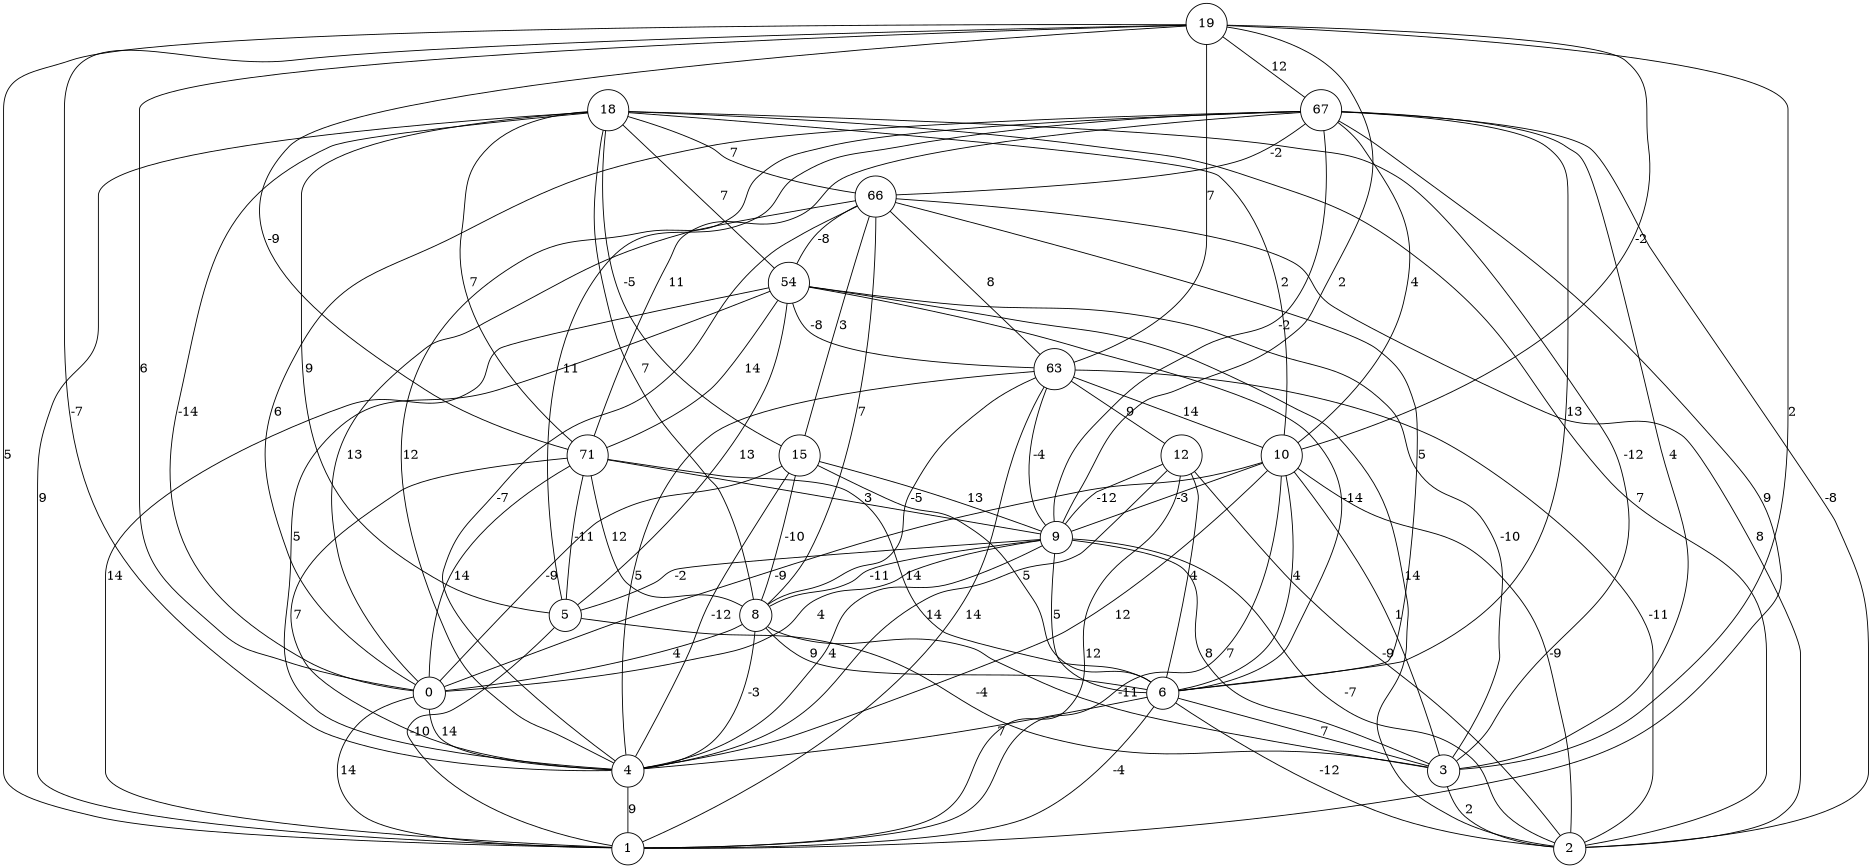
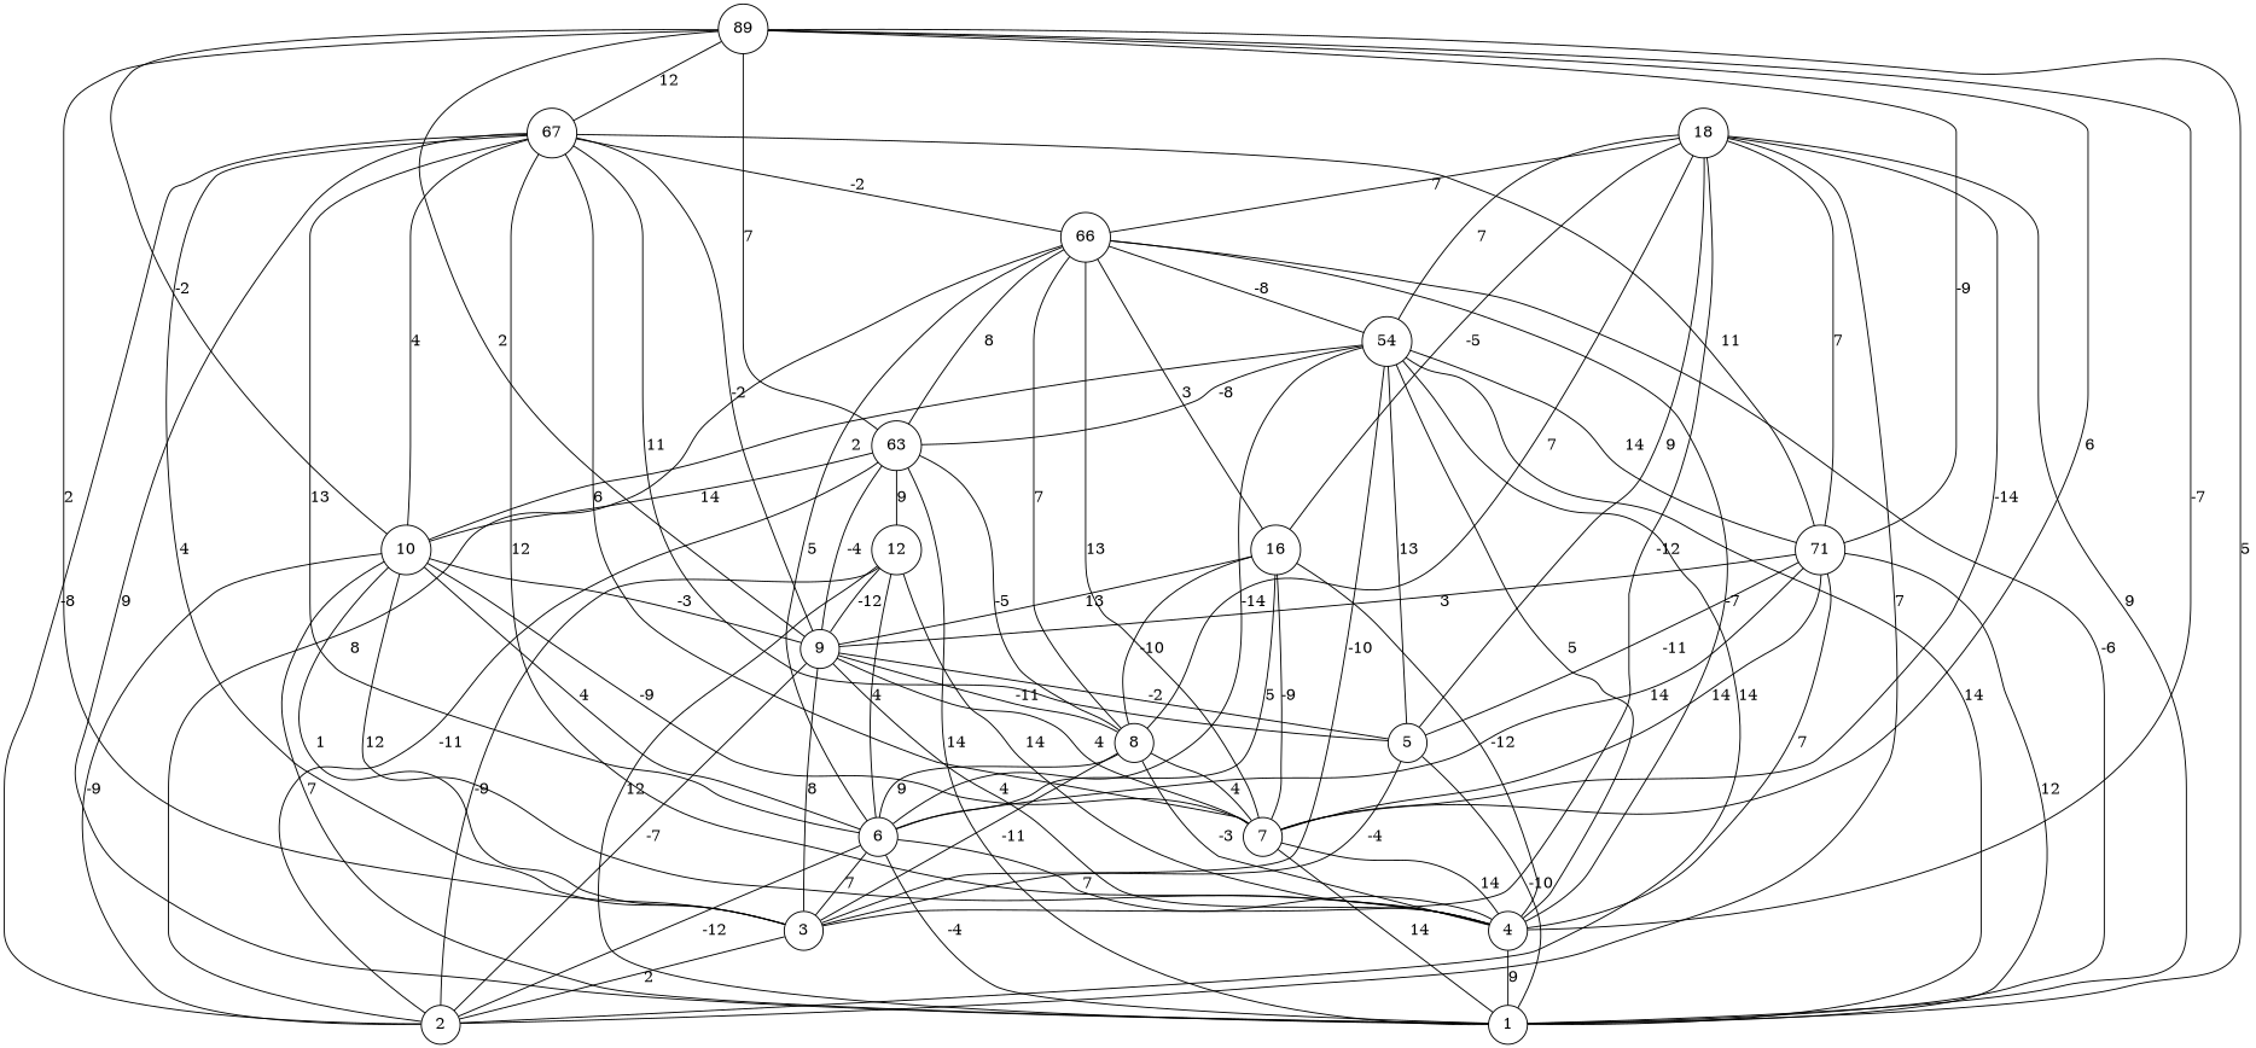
  graph {
    fontname="Helvetica,Arial,sans-serif"
    node [shape=circle]
-   19
+   19 [label=89]
    1
    3
    4
-   7 [label=0]
+   7
    9
    10
    n8 [label=71]
    n9 [label=63]
    n10 [label=67]
    2
    8
    6
    5
    12
    n16 [label=66]
    n17 [label=54]
-   15
+   15 [label=16]
    18
    19 -- 1 [label=5]
    19 -- 3 [label=2]
    19 -- 4 [label=-7]
    19 -- 7 [label=6]
    19 -- 9 [label=2]
    19 -- 10 [label=-2]
    19 -- n8 [label=-9]
    19 -- n9 [label=7]
    19 -- n10 [label=12]
    3 -- 2 [label=2]
    4 -- 1 [label=9]
    7 -- 1 [label=14]
    7 -- 4 [label=14]
    9 -- 3 [label=8]
    9 -- 4 [label=4]
    9 -- 7 [label=4]
    9 -- 2 [label=-7]
    9 -- 8 [label=-11]
-   9 -- 6 [label=5]
    9 -- 5 [label=-2]
    10 -- 1 [label=7]
    10 -- 3 [label=1]
    10 -- 4 [label=12]
    10 -- 7 [label=-9]
    10 -- 9 [label=-3]
    10 -- 2 [label=-9]
    10 -- 6 [label=4]
-   n8 -- 8 [label=12]
+   n8 -- 1 [label=12]
    n8 -- 4 [label=7]
    n8 -- 7 [label=14]
    n8 -- 9 [label=3]
    n8 -- 6 [label=14]
    n8 -- 5 [label=-11]
    n9 -- 1 [label=14]
-   n9 -- 4 [label=5]
    n9 -- 9 [label=-4]
    n9 -- 10 [label=14]
    n9 -- 2 [label=-11]
    n9 -- 8 [label=-5]
    n9 -- 12 [label=9]
    n10 -- 1 [label=9]
    n10 -- 3 [label=4]
    n10 -- 4 [label=12]
    n10 -- 7 [label=6]
    n10 -- 9 [label=-2]
    n10 -- 10 [label=4]
    n10 -- n8 [label=11]
    n10 -- 2 [label=-8]
    n10 -- 6 [label=13]
    n10 -- 5 [label=11]
    n10 -- n16 [label=-2]
    8 -- 3 [label=-11]
    8 -- 4 [label=-3]
    8 -- 7 [label=4]
    8 -- 6 [label=9]
    6 -- 1 [label=-4]
    6 -- 3 [label=7]
    6 -- 4 [label=7]
    6 -- 2 [label=-12]
    5 -- 1 [label=-10]
    5 -- 3 [label=-4]
    12 -- 1 [label=12]
    12 -- 4 [label=14]
    12 -- 9 [label=-12]
    12 -- 2 [label=-9]
    12 -- 6 [label=4]
+   n16 -- 1 [label=-6]
    n16 -- 4 [label=-7]
    n16 -- 7 [label=13]
    n16 -- n9 [label=8]
    n16 -- 2 [label=8]
    n16 -- 8 [label=7]
    n16 -- 6 [label=5]
    n16 -- n17 [label=-8]
    n16 -- 15 [label=3]
    n17 -- 1 [label=14]
    n17 -- 3 [label=-10]
    n17 -- 4 [label=5]
    n17 -- n8 [label=14]
    n17 -- n9 [label=-8]
    n17 -- 2 [label=14]
    n17 -- 6 [label=-14]
    n17 -- 5 [label=13]
    15 -- 4 [label=-12]
    15 -- 7 [label=-9]
    15 -- 9 [label=13]
    15 -- 8 [label=-10]
    15 -- 6 [label=5]
    18 -- 1 [label=9]
    18 -- 3 [label=-12]
    18 -- 7 [label=-14]
-   18 -- 10 [label=2]
+   n17 -- 10 [label=2]
    18 -- n8 [label=7]
    18 -- 2 [label=7]
    18 -- 8 [label=7]
    18 -- 5 [label=9]
    18 -- n16 [label=7]
    18 -- n17 [label=7]
    18 -- 15 [label=-5]
  }
